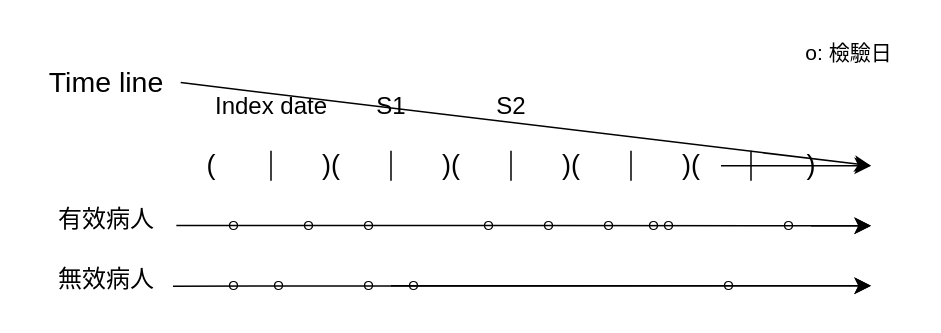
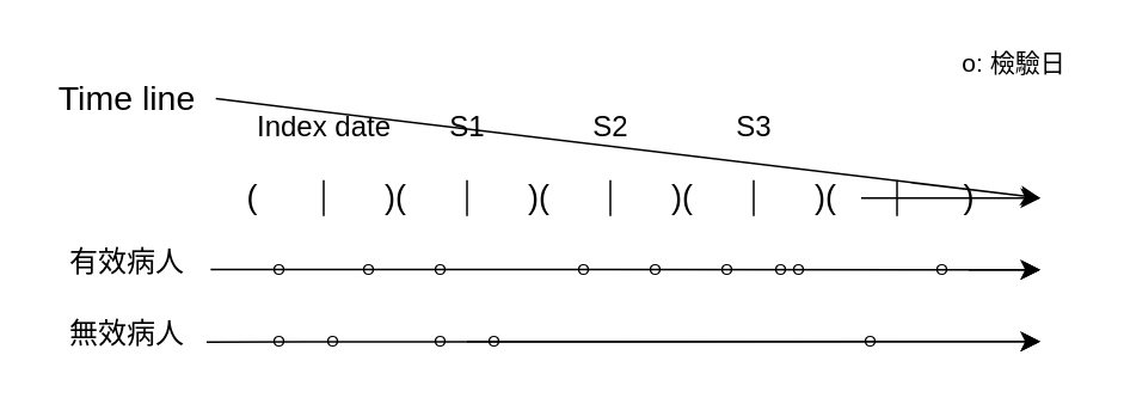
  <mxCell id="0" />
  <mxCell id="1" parent="0" />
  <mxCell id="2" value="" style="endArrow=classic;html=1;rounded=0;fontSize=12;startSize=8;endSize=8;curved=1;" edge="1" parent="1" source="21"><mxGeometry width="50" height="50" relative="1" as="geometry"><mxPoint x="140" y="110" as="sourcePoint" /><mxPoint x="580" y="110" as="targetPoint" /></mxGeometry></mxCell>
  <mxCell id="3" value="Time line" style="text;html=1;align=center;verticalAlign=middle;resizable=0;points=[];autosize=1;strokeColor=none;fillColor=none;fontSize=19;" vertex="1" parent="1"><mxGeometry x="20" y="35" width="100" height="40" as="geometry" /></mxCell>
  <mxCell id="4" value="" style="endArrow=classic;html=1;rounded=0;fontSize=12;startSize=8;endSize=8;curved=1;" edge="1" parent="1" source="30"><mxGeometry width="50" height="50" relative="1" as="geometry"><mxPoint x="140" y="150" as="sourcePoint" /><mxPoint x="580" y="150" as="targetPoint" /></mxGeometry></mxCell>
  <mxCell id="5" value="有效病人" style="text;html=1;align=center;verticalAlign=middle;resizable=0;points=[];autosize=1;strokeColor=none;fillColor=none;fontSize=16;" vertex="1" parent="1"><mxGeometry x="25" y="130" width="90" height="30" as="geometry" /></mxCell>
  <mxCell id="6" value="" style="endArrow=classic;html=1;rounded=0;fontSize=12;startSize=8;endSize=8;curved=1;" edge="1" parent="1" source="35"><mxGeometry width="50" height="50" relative="1" as="geometry"><mxPoint x="140" y="190" as="sourcePoint" /><mxPoint x="580" y="190" as="targetPoint" /></mxGeometry></mxCell>
  <mxCell id="7" value="無效病人" style="text;html=1;align=center;verticalAlign=middle;resizable=0;points=[];autosize=1;strokeColor=none;fillColor=none;fontSize=16;" vertex="1" parent="1"><mxGeometry x="25" y="170" width="90" height="30" as="geometry" /></mxCell>
  <mxCell id="8" value="&lt;font style=&quot;font-size: 16px;&quot;&gt;Index date&lt;/font&gt;" style="text;html=1;align=center;verticalAlign=middle;resizable=0;points=[];autosize=1;strokeColor=none;fillColor=none;fontSize=19;" vertex="1" parent="1"><mxGeometry x="130" y="50" width="100" height="40" as="geometry" /></mxCell>
  <mxCell id="9" value="S1" style="text;html=1;align=center;verticalAlign=middle;resizable=0;points=[];autosize=1;strokeColor=none;fillColor=none;fontSize=16;" vertex="1" parent="1"><mxGeometry x="240" y="55" width="40" height="30" as="geometry" /></mxCell>
  <mxCell id="10" value="S2" style="text;html=1;align=center;verticalAlign=middle;resizable=0;points=[];autosize=1;strokeColor=none;fillColor=none;fontSize=16;" vertex="1" parent="1"><mxGeometry x="320" y="55" width="40" height="30" as="geometry" /></mxCell>
+ <mxCell id="11" value="S3" style="text;html=1;align=center;verticalAlign=middle;resizable=0;points=[];autosize=1;strokeColor=none;fillColor=none;fontSize=16;" vertex="1" parent="1"><mxGeometry x="400" y="55" width="40" height="30" as="geometry" /></mxCell>
  <mxCell id="12" value="" style="endArrow=none;html=1;rounded=0;fontSize=12;startSize=8;endSize=8;curved=1;" edge="1" parent="1"><mxGeometry width="50" height="50" relative="1" as="geometry"><mxPoint x="180" y="120" as="sourcePoint" /><mxPoint x="180" y="100" as="targetPoint" /></mxGeometry></mxCell>
  <mxCell id="13" value="" style="endArrow=none;html=1;rounded=0;fontSize=12;startSize=8;endSize=8;curved=1;" edge="1" parent="1"><mxGeometry width="50" height="50" relative="1" as="geometry"><mxPoint x="340" y="120" as="sourcePoint" /><mxPoint x="340" y="100" as="targetPoint" /></mxGeometry></mxCell>
  <mxCell id="14" value="" style="endArrow=none;html=1;rounded=0;fontSize=12;startSize=8;endSize=8;curved=1;" edge="1" parent="1"><mxGeometry width="50" height="50" relative="1" as="geometry"><mxPoint x="420" y="120" as="sourcePoint" /><mxPoint x="420" y="100" as="targetPoint" /></mxGeometry></mxCell>
  <mxCell id="15" value="" style="endArrow=none;html=1;rounded=0;fontSize=12;startSize=8;endSize=8;curved=1;" edge="1" parent="1"><mxGeometry width="50" height="50" relative="1" as="geometry"><mxPoint x="500" y="120" as="sourcePoint" /><mxPoint x="500" y="100" as="targetPoint" /></mxGeometry></mxCell>
  <mxCell id="16" value="" style="endArrow=none;html=1;rounded=0;fontSize=12;startSize=8;endSize=8;curved=1;" edge="1" parent="1"><mxGeometry width="50" height="50" relative="1" as="geometry"><mxPoint x="260" y="120" as="sourcePoint" /><mxPoint x="260" y="100" as="targetPoint" /></mxGeometry></mxCell>
  <mxCell id="17" value=")(" style="text;html=1;align=center;verticalAlign=middle;resizable=0;points=[];autosize=1;strokeColor=none;fillColor=none;fontSize=18;" vertex="1" parent="1"><mxGeometry x="200" y="90" width="40" height="40" as="geometry" /></mxCell>
  <mxCell id="18" value="" style="endArrow=classic;html=1;rounded=0;fontSize=12;startSize=8;endSize=8;curved=1;exitX=0.998;exitY=0.489;exitDx=0;exitDy=0;exitPerimeter=0;" edge="1" parent="1" source="3"><mxGeometry width="50" height="50" relative="1" as="geometry"><mxPoint x="140" y="110" as="sourcePoint" /><mxPoint x="580" y="110" as="targetPoint" /></mxGeometry></mxCell>
  <mxCell id="19" value=")(" style="text;html=1;align=center;verticalAlign=middle;resizable=0;points=[];autosize=1;strokeColor=none;fillColor=none;fontSize=18;" vertex="1" parent="1"><mxGeometry x="280" y="90" width="40" height="40" as="geometry" /></mxCell>
  <mxCell id="20" value=")(" style="text;html=1;align=center;verticalAlign=middle;resizable=0;points=[];autosize=1;strokeColor=none;fillColor=none;fontSize=18;" vertex="1" parent="1"><mxGeometry x="360" y="90" width="40" height="40" as="geometry" /></mxCell>
  <mxCell id="21" value=")(" style="text;html=1;align=center;verticalAlign=middle;resizable=0;points=[];autosize=1;strokeColor=none;fillColor=none;fontSize=18;" vertex="1" parent="1"><mxGeometry x="440" y="90" width="40" height="40" as="geometry" /></mxCell>
  <mxCell id="22" value=")" style="text;html=1;align=center;verticalAlign=middle;resizable=0;points=[];autosize=1;strokeColor=none;fillColor=none;fontSize=18;" vertex="1" parent="1"><mxGeometry x="525" y="90" width="30" height="40" as="geometry" /></mxCell>
  <mxCell id="23" value="(" style="text;html=1;align=center;verticalAlign=middle;resizable=0;points=[];autosize=1;strokeColor=none;fillColor=none;fontSize=18;" vertex="1" parent="1"><mxGeometry x="125" y="90" width="30" height="40" as="geometry" /></mxCell>
  <mxCell id="24" value="O" style="text;html=1;align=center;verticalAlign=middle;resizable=0;points=[];autosize=1;strokeColor=none;fillColor=none;fontSize=9;" vertex="1" parent="1"><mxGeometry x="140" y="140" width="30" height="20" as="geometry" /></mxCell>
  <mxCell id="25" value="O" style="text;html=1;align=center;verticalAlign=middle;resizable=0;points=[];autosize=1;strokeColor=none;fillColor=none;fontSize=9;" vertex="1" parent="1"><mxGeometry x="310" y="140" width="30" height="20" as="geometry" /></mxCell>
  <mxCell id="26" value="O" style="text;html=1;align=center;verticalAlign=middle;resizable=0;points=[];autosize=1;strokeColor=none;fillColor=none;fontSize=9;" vertex="1" parent="1"><mxGeometry x="190" y="140" width="30" height="20" as="geometry" /></mxCell>
  <mxCell id="27" value="O" style="text;html=1;align=center;verticalAlign=middle;resizable=0;points=[];autosize=1;strokeColor=none;fillColor=none;fontSize=9;" vertex="1" parent="1"><mxGeometry x="420" y="140" width="30" height="20" as="geometry" /></mxCell>
  <mxCell id="28" value="O" style="text;html=1;align=center;verticalAlign=middle;resizable=0;points=[];autosize=1;strokeColor=none;fillColor=none;fontSize=9;" vertex="1" parent="1"><mxGeometry x="430" y="140" width="30" height="20" as="geometry" /></mxCell>
  <mxCell id="29" value="O" style="text;html=1;align=center;verticalAlign=middle;resizable=0;points=[];autosize=1;strokeColor=none;fillColor=none;fontSize=9;" vertex="1" parent="1"><mxGeometry x="230" y="140" width="30" height="20" as="geometry" /></mxCell>
  <mxCell id="30" value="O" style="text;html=1;align=center;verticalAlign=middle;resizable=0;points=[];autosize=1;strokeColor=none;fillColor=none;fontSize=9;" vertex="1" parent="1"><mxGeometry x="510" y="140" width="30" height="20" as="geometry" /></mxCell>
  <mxCell id="31" value="O" style="text;html=1;align=center;verticalAlign=middle;resizable=0;points=[];autosize=1;strokeColor=none;fillColor=none;fontSize=9;" vertex="1" parent="1"><mxGeometry x="260" y="180" width="30" height="20" as="geometry" /></mxCell>
  <mxCell id="32" value="O" style="text;html=1;align=center;verticalAlign=middle;resizable=0;points=[];autosize=1;strokeColor=none;fillColor=none;fontSize=9;" vertex="1" parent="1"><mxGeometry x="170" y="180" width="30" height="20" as="geometry" /></mxCell>
  <mxCell id="33" value="O" style="text;html=1;align=center;verticalAlign=middle;resizable=0;points=[];autosize=1;strokeColor=none;fillColor=none;fontSize=9;" vertex="1" parent="1"><mxGeometry x="140" y="180" width="30" height="20" as="geometry" /></mxCell>
  <mxCell id="34" value="" style="endArrow=classic;html=1;rounded=0;fontSize=12;startSize=8;endSize=8;curved=1;exitX=0.996;exitY=0.676;exitDx=0;exitDy=0;exitPerimeter=0;" edge="1" parent="1" source="7"><mxGeometry width="50" height="50" relative="1" as="geometry"><mxPoint x="140" y="190" as="sourcePoint" /><mxPoint x="580" y="190" as="targetPoint" /></mxGeometry></mxCell>
  <mxCell id="35" value="O" style="text;html=1;align=center;verticalAlign=middle;resizable=0;points=[];autosize=1;strokeColor=none;fillColor=none;fontSize=9;" vertex="1" parent="1"><mxGeometry x="230" y="180" width="30" height="20" as="geometry" /></mxCell>
  <mxCell id="36" value="" style="endArrow=classic;html=1;rounded=0;fontSize=12;startSize=8;endSize=8;curved=1;exitX=1.021;exitY=0.659;exitDx=0;exitDy=0;exitPerimeter=0;" edge="1" parent="1" source="5"><mxGeometry width="50" height="50" relative="1" as="geometry"><mxPoint x="140" y="150" as="sourcePoint" /><mxPoint x="580" y="150" as="targetPoint" /></mxGeometry></mxCell>
  <mxCell id="37" value="O" style="text;html=1;align=center;verticalAlign=middle;resizable=0;points=[];autosize=1;strokeColor=none;fillColor=none;fontSize=9;" vertex="1" parent="1"><mxGeometry x="350" y="140" width="30" height="20" as="geometry" /></mxCell>
  <mxCell id="38" value="O" style="text;html=1;align=center;verticalAlign=middle;resizable=0;points=[];autosize=1;strokeColor=none;fillColor=none;fontSize=9;" vertex="1" parent="1"><mxGeometry x="470" y="180" width="30" height="20" as="geometry" /></mxCell>
  <mxCell id="39" value="O" style="text;html=1;align=center;verticalAlign=middle;resizable=0;points=[];autosize=1;strokeColor=none;fillColor=none;fontSize=9;" vertex="1" parent="1"><mxGeometry x="390" y="140" width="30" height="20" as="geometry" /></mxCell>
  <mxCell id="40" value="&lt;font style=&quot;font-size: 14px;&quot;&gt;o: 檢驗日&lt;/font&gt;" style="text;html=1;align=center;verticalAlign=middle;resizable=0;points=[];autosize=1;strokeColor=none;fillColor=none;fontSize=14;" vertex="1" parent="1"><mxGeometry x="525" y="20" width="80" height="30" as="geometry" /></mxCell>
